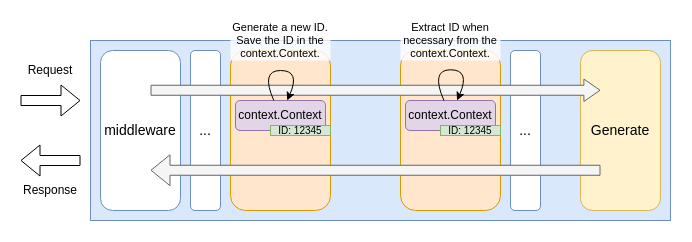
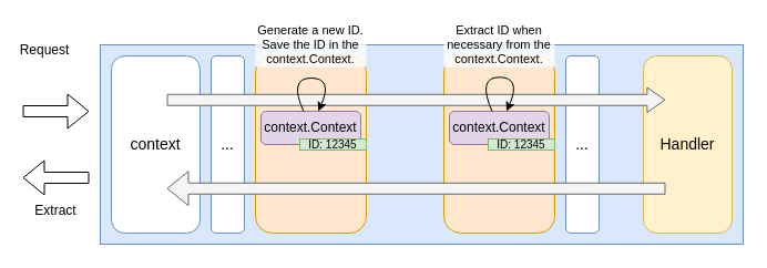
  <mxCell id="0" />
  <mxCell id="1" parent="0" />
  <mxCell id="2" value="" style="rounded=0;whiteSpace=wrap;html=1;fillColor=#dae8fc;strokeColor=#6c8ebf;shadow=0;" parent="1" vertex="1"><mxGeometry x="90" y="40" width="580" height="180" as="geometry" /></mxCell>
  <mxCell id="3" value="" style="rounded=1;whiteSpace=wrap;html=1;fontSize=14;strokeColor=#d79b00;fillColor=#ffe6cc;" parent="1" vertex="1"><mxGeometry x="230" y="50" width="100" height="160" as="geometry" /></mxCell>
- <mxCell id="4" value="Generate&lt;br&gt;" style="rounded=1;whiteSpace=wrap;html=1;fontSize=14;strokeColor=#d6b656;fillColor=#fff2cc;" parent="1" vertex="1"><mxGeometry x="580" y="50" width="80" height="160" as="geometry" /></mxCell>
- <mxCell id="5" value="middleware" style="rounded=1;whiteSpace=wrap;html=1;fontSize=14;strokeColor=#6c8ebf;fillColor=default;" parent="1" vertex="1"><mxGeometry x="100" y="50" width="80" height="160" as="geometry" /></mxCell>
+ <mxCell id="4" value="Handler&lt;br&gt;" style="rounded=1;whiteSpace=wrap;html=1;fontSize=14;strokeColor=#d6b656;fillColor=#fff2cc;" parent="1" vertex="1"><mxGeometry x="580" y="50" width="80" height="160" as="geometry" /></mxCell>
+ <mxCell id="5" value="context" style="rounded=1;whiteSpace=wrap;html=1;fontSize=14;strokeColor=#6c8ebf;fillColor=default;" parent="1" vertex="1"><mxGeometry x="100" y="50" width="80" height="160" as="geometry" /></mxCell>
  <mxCell id="6" value="..." style="rounded=1;whiteSpace=wrap;html=1;fontSize=14;strokeColor=#6c8ebf;fillColor=default;" parent="1" vertex="1"><mxGeometry x="190" y="50" width="30" height="160" as="geometry" /></mxCell>
  <mxCell id="7" value="..." style="rounded=1;whiteSpace=wrap;html=1;fontSize=14;strokeColor=#6c8ebf;fillColor=default;" parent="1" vertex="1"><mxGeometry x="510" y="50" width="30" height="160" as="geometry" /></mxCell>
  <mxCell id="8" value="" style="shape=flexArrow;endArrow=classic;html=1;" parent="1" edge="1"><mxGeometry width="50" height="50" relative="1" as="geometry"><mxPoint x="20" y="100" as="sourcePoint" /><mxPoint x="80" y="100" as="targetPoint" /></mxGeometry></mxCell>
- <mxCell id="9" value="Request" style="text;html=1;strokeColor=none;fillColor=none;align=center;verticalAlign=middle;whiteSpace=wrap;rounded=0;" parent="1" vertex="1"><mxGeometry x="20" y="60" width="60" height="20" as="geometry" /></mxCell>
+ <mxCell id="9" value="Request" style="text;html=1;strokeColor=none;fillColor=none;align=center;verticalAlign=middle;whiteSpace=wrap;rounded=0;" parent="1" vertex="1"><mxGeometry x="10" y="35" width="60" height="20" as="geometry" /></mxCell>
  <mxCell id="10" value="" style="shape=flexArrow;endArrow=classic;html=1;" parent="1" edge="1"><mxGeometry width="50" height="50" relative="1" as="geometry"><mxPoint x="80" y="160" as="sourcePoint" /><mxPoint x="20" y="160" as="targetPoint" /></mxGeometry></mxCell>
- <mxCell id="11" value="Response" style="text;html=1;strokeColor=none;fillColor=none;align=center;verticalAlign=middle;whiteSpace=wrap;rounded=0;" parent="1" vertex="1"><mxGeometry x="20" y="180" width="60" height="20" as="geometry" /></mxCell>
+ <mxCell id="11" value="Extract" style="text;html=1;strokeColor=none;fillColor=none;align=center;verticalAlign=middle;whiteSpace=wrap;rounded=0;" parent="1" vertex="1"><mxGeometry x="20" y="180" width="60" height="20" as="geometry" /></mxCell>
  <mxCell id="12" value="" style="rounded=1;whiteSpace=wrap;html=1;fontSize=14;strokeColor=#d79b00;fillColor=#ffe6cc;" parent="1" vertex="1"><mxGeometry x="400" y="50" width="100" height="160" as="geometry" /></mxCell>
  <mxCell id="13" value="" style="shape=flexArrow;endArrow=classic;html=1;fillColor=#f5f5f5;strokeColor=#666666;" parent="1" edge="1"><mxGeometry width="50" height="50" relative="1" as="geometry"><mxPoint x="600" y="169.76" as="sourcePoint" /><mxPoint x="150" y="169.76" as="targetPoint" /></mxGeometry></mxCell>
  <mxCell id="14" value="" style="shape=flexArrow;endArrow=classic;html=1;fillColor=#f5f5f5;strokeColor=#666666;endWidth=11.429;endSize=5.033;" parent="1" edge="1"><mxGeometry width="50" height="50" relative="1" as="geometry"><mxPoint x="150" y="89.76" as="sourcePoint" /><mxPoint x="600" y="89.76" as="targetPoint" /></mxGeometry></mxCell>
  <mxCell id="15" value="context.Context" style="rounded=1;whiteSpace=wrap;html=1;fillColor=#e1d5e7;strokeColor=#9673a6;" vertex="1" parent="1"><mxGeometry x="235" y="100" width="90" height="30" as="geometry" /></mxCell>
  <mxCell id="16" value="context.Context" style="rounded=1;whiteSpace=wrap;html=1;strokeColor=#9673a6;fillColor=#e1d5e7;" vertex="1" parent="1"><mxGeometry x="405" y="100" width="90" height="30" as="geometry" /></mxCell>
  <mxCell id="17" value="" style="curved=1;endArrow=classic;html=1;" edge="1" parent="1" source="15" target="15"><mxGeometry width="50" height="50" relative="1" as="geometry"><mxPoint x="270" y="30" as="sourcePoint" /><mxPoint x="320" y="-20" as="targetPoint" /><Array as="points"><mxPoint x="260" y="70" /><mxPoint x="300" y="70" /></Array></mxGeometry></mxCell>
  <mxCell id="18" value="" style="curved=1;endArrow=classic;html=1;" edge="1" parent="1" source="16" target="16"><mxGeometry width="50" height="50" relative="1" as="geometry"><mxPoint x="440.46" y="100" as="sourcePoint" /><mxPoint x="463" y="100" as="targetPoint" /><Array as="points"><mxPoint x="430" y="69.28" /><mxPoint x="470" y="69.28" /></Array></mxGeometry></mxCell>
  <mxCell id="19" value="Generate a new ID.&lt;br style=&quot;font-size: 11px;&quot;&gt;Save the ID in the context.Context." style="text;html=1;strokeColor=none;fillColor=default;align=center;verticalAlign=middle;whiteSpace=wrap;rounded=0;gradientColor=none;glass=0;shadow=0;fillOpacity=80;fontSize=11;" vertex="1" parent="1"><mxGeometry x="230" y="20" width="100" height="40" as="geometry" /></mxCell>
  <mxCell id="20" value="Extract ID when necessary from the context.Context." style="text;html=1;strokeColor=none;fillColor=default;align=center;verticalAlign=middle;whiteSpace=wrap;rounded=0;gradientColor=none;glass=0;shadow=0;fillOpacity=80;fontSize=11;" vertex="1" parent="1"><mxGeometry x="400" y="20" width="100" height="40" as="geometry" /></mxCell>
  <mxCell id="21" value="ID: 12345" style="rounded=0;whiteSpace=wrap;html=1;shadow=0;glass=0;strokeColor=#82b366;fontSize=10;fillColor=#d5e8d4;" vertex="1" parent="1"><mxGeometry x="270" y="125" width="60" height="10" as="geometry" /></mxCell>
  <mxCell id="22" value="ID: 12345" style="rounded=0;whiteSpace=wrap;html=1;shadow=0;glass=0;strokeColor=#82b366;fontSize=10;fillColor=#d5e8d4;" vertex="1" parent="1"><mxGeometry x="440" y="125" width="60" height="10" as="geometry" /></mxCell>
